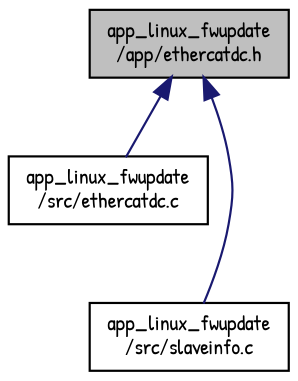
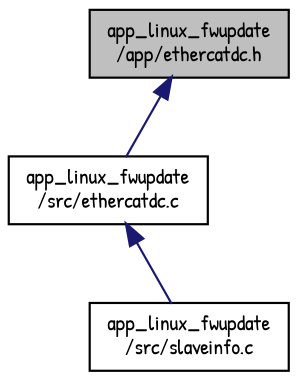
  digraph {
    fontname="Patrick Hand"
    node [color=black fillcolor=white fontname="Patrick Hand" fontsize=10 shape=record style=filled]
    edge [color=midnightblue dir=back fontname="Patrick Hand" fontsize=10 labelfontname=Helvetica labelfontsize=10 style=solid]
    n1 [fillcolor=grey75 fontcolor=black height=0.2 label="app_linux_fwupdate\l/app/ethercatdc.h" width=0.4]
    n2 [height=0.2 label="app_linux_fwupdate\l/src/ethercatdc.c" width=0.4]
    n3 [height=0.2 label="app_linux_fwupdate\l/src/slaveinfo.c" width=0.4]
    n1 -> n2
-   n1 -> n3
+   n2 -> n3
  }
